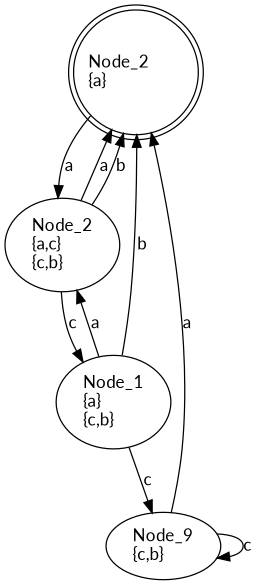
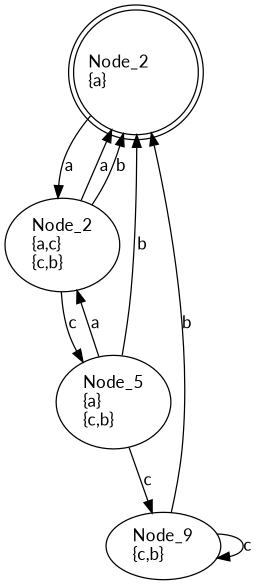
  digraph {
    fontname=Lato
    node [fontname=Lato]
    edge [fontname=Lato]
    n1 [label="Node_2\l{a}\l" shape=doublecircle]
    n2 [label="Node_2\l{a,c}\l{c,b}\l"]
-   n3 [label="Node_1\l{a}\l{c,b}\l"]
+   n3 [label="Node_5\l{a}\l{c,b}\l"]
    n4 [label="Node_9\l{c,b}\l"]
    n1 -> n2 [label=a]
    n2 -> n1 [label=a]
    n2 -> n1 [label=b]
    n2 -> n3 [label=c]
    n3 -> n1 [label=b]
    n3 -> n2 [label=a]
    n3 -> n4 [label=c]
-   n4 -> n1 [label=a]
+   n4 -> n1 [label=b]
    n4 -> n4 [label=c]
  }
